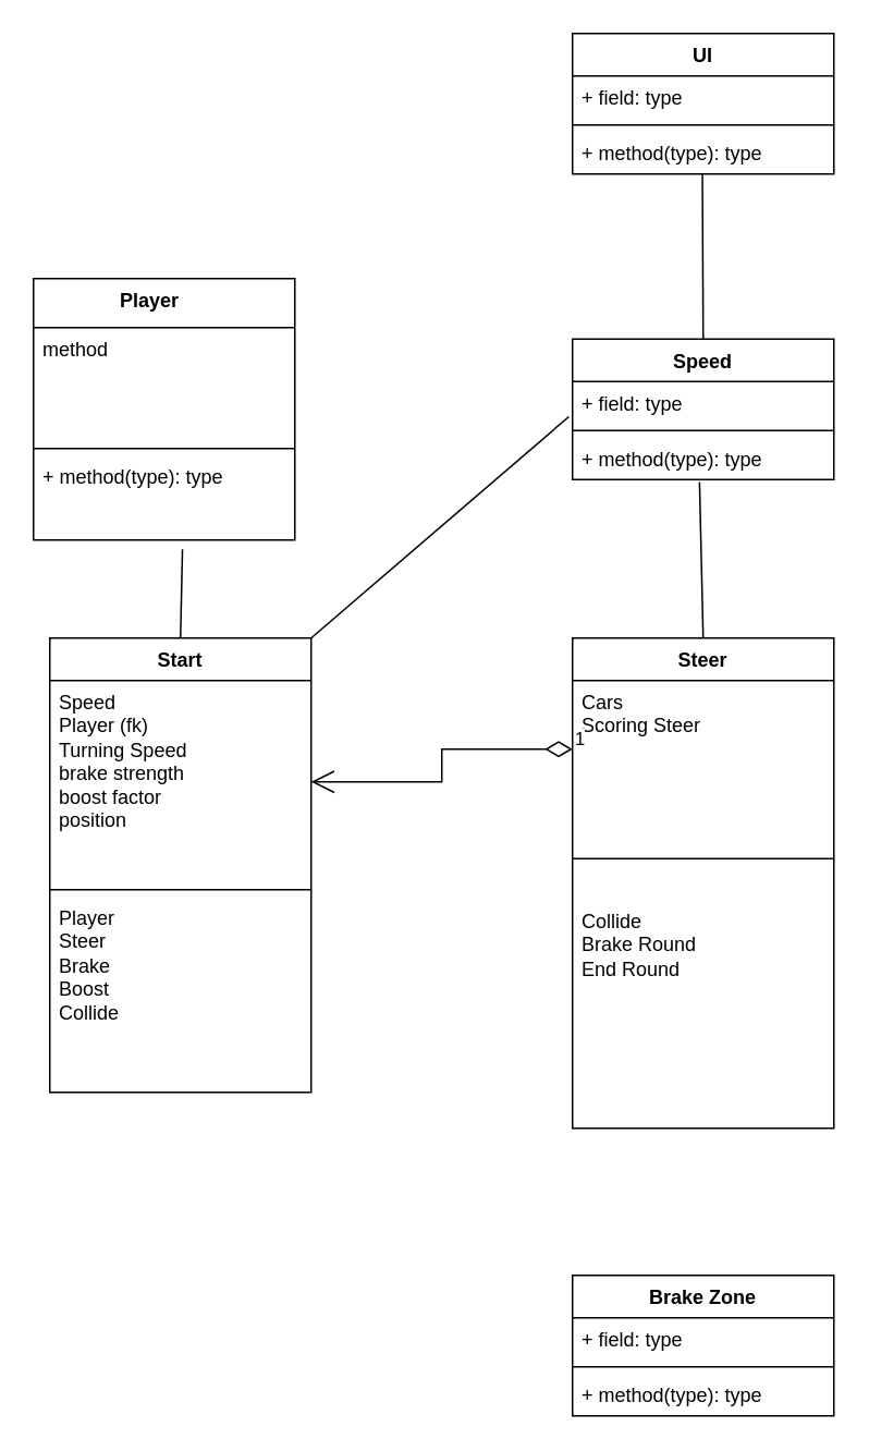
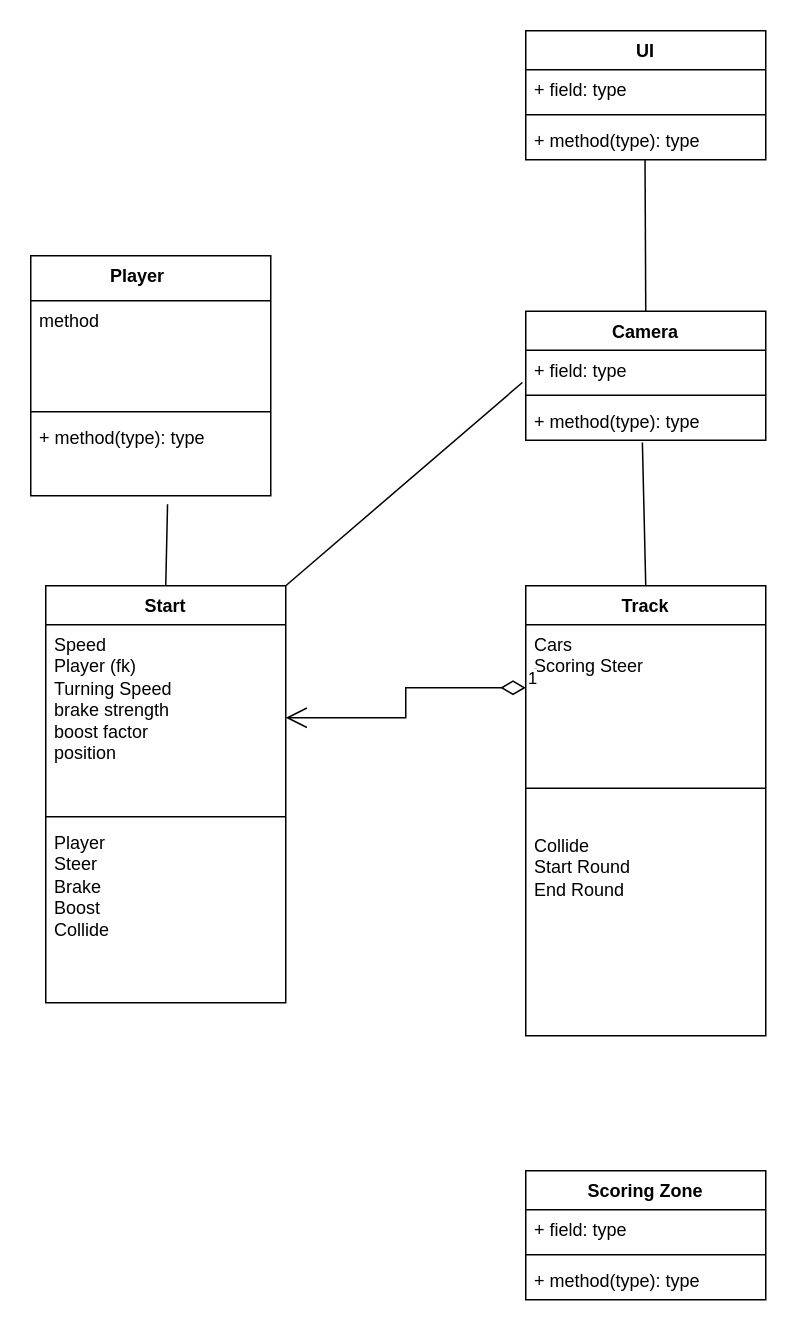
  <mxCell id="0" />
  <mxCell id="1" parent="0" />
  <mxCell id="2" value="Start" style="swimlane;fontStyle=1;align=center;verticalAlign=top;childLayout=stackLayout;horizontal=1;startSize=26;horizontalStack=0;resizeParent=1;resizeParentMax=0;resizeLast=0;collapsible=1;marginBottom=0;whiteSpace=wrap;html=1;" vertex="1" parent="1"><mxGeometry x="30" y="390" width="160" height="278" as="geometry" /></mxCell>
  <mxCell id="3" value="&lt;div&gt;Speed&lt;/div&gt;&lt;div&gt;Player (fk)&lt;/div&gt;&lt;div&gt;Turning Speed&lt;/div&gt;&lt;div&gt;brake strength &lt;br&gt;&lt;/div&gt;&lt;div&gt;boost factor&lt;/div&gt;&lt;div&gt;position&lt;br&gt;&lt;/div&gt;" style="text;strokeColor=none;fillColor=none;align=left;verticalAlign=top;spacingLeft=4;spacingRight=4;overflow=hidden;rotatable=0;points=[[0,0.5],[1,0.5]];portConstraint=eastwest;whiteSpace=wrap;html=1;" vertex="1" parent="2"><mxGeometry y="26" width="160" height="124" as="geometry" /></mxCell>
  <mxCell id="4" value="" style="line;strokeWidth=1;fillColor=none;align=left;verticalAlign=middle;spacingTop=-1;spacingLeft=3;spacingRight=3;rotatable=0;labelPosition=right;points=[];portConstraint=eastwest;strokeColor=inherit;" vertex="1" parent="2"><mxGeometry y="150" width="160" height="8" as="geometry" /></mxCell>
  <mxCell id="5" value="&lt;div&gt;Player&lt;/div&gt;&lt;div&gt;Steer&lt;/div&gt;&lt;div&gt;Brake&lt;/div&gt;&lt;div&gt;Boost&lt;/div&gt;&lt;div&gt;Collide&lt;br&gt;&lt;/div&gt;" style="text;strokeColor=none;fillColor=none;align=left;verticalAlign=top;spacingLeft=4;spacingRight=4;overflow=hidden;rotatable=0;points=[[0,0.5],[1,0.5]];portConstraint=eastwest;whiteSpace=wrap;html=1;" vertex="1" parent="2"><mxGeometry y="158" width="160" height="120" as="geometry" /></mxCell>
- <mxCell id="6" value="Steer" style="swimlane;fontStyle=1;align=center;verticalAlign=top;childLayout=stackLayout;horizontal=1;startSize=26;horizontalStack=0;resizeParent=1;resizeParentMax=0;resizeLast=0;collapsible=1;marginBottom=0;whiteSpace=wrap;html=1;" vertex="1" parent="1"><mxGeometry x="350" y="390" width="160" height="300" as="geometry" /></mxCell>
+ <mxCell id="6" value="Track" style="swimlane;fontStyle=1;align=center;verticalAlign=top;childLayout=stackLayout;horizontal=1;startSize=26;horizontalStack=0;resizeParent=1;resizeParentMax=0;resizeLast=0;collapsible=1;marginBottom=0;whiteSpace=wrap;html=1;" vertex="1" parent="1"><mxGeometry x="350" y="390" width="160" height="300" as="geometry" /></mxCell>
  <mxCell id="7" value="&lt;div&gt;Cars&lt;/div&gt;Scoring Steer" style="text;strokeColor=none;fillColor=none;align=left;verticalAlign=top;spacingLeft=4;spacingRight=4;overflow=hidden;rotatable=0;points=[[0,0.5],[1,0.5]];portConstraint=eastwest;whiteSpace=wrap;html=1;" vertex="1" parent="6"><mxGeometry y="26" width="160" height="84" as="geometry" /></mxCell>
  <mxCell id="8" value="" style="line;strokeWidth=1;fillColor=none;align=left;verticalAlign=middle;spacingTop=-1;spacingLeft=3;spacingRight=3;rotatable=0;labelPosition=right;points=[];portConstraint=eastwest;strokeColor=inherit;" vertex="1" parent="6"><mxGeometry y="110" width="160" height="50" as="geometry" /></mxCell>
- <mxCell id="9" value="&lt;div&gt;Collide&lt;/div&gt;&lt;div&gt;Brake Round&lt;/div&gt;&lt;div&gt;End Round&lt;br&gt;&lt;/div&gt;" style="text;strokeColor=none;fillColor=none;align=left;verticalAlign=top;spacingLeft=4;spacingRight=4;overflow=hidden;rotatable=0;points=[[0,0.5],[1,0.5]];portConstraint=eastwest;whiteSpace=wrap;html=1;" vertex="1" parent="6"><mxGeometry y="160" width="160" height="140" as="geometry" /></mxCell>
+ <mxCell id="9" value="&lt;div&gt;Collide&lt;/div&gt;&lt;div&gt;Start Round&lt;/div&gt;&lt;div&gt;End Round&lt;br&gt;&lt;/div&gt;" style="text;strokeColor=none;fillColor=none;align=left;verticalAlign=top;spacingLeft=4;spacingRight=4;overflow=hidden;rotatable=0;points=[[0,0.5],[1,0.5]];portConstraint=eastwest;whiteSpace=wrap;html=1;" vertex="1" parent="6"><mxGeometry y="160" width="160" height="140" as="geometry" /></mxCell>
  <mxCell id="10" value="1" style="endArrow=open;html=1;endSize=12;startArrow=diamondThin;startSize=14;startFill=0;edgeStyle=orthogonalEdgeStyle;align=left;verticalAlign=bottom;rounded=0;exitX=0;exitY=0.5;exitDx=0;exitDy=0;entryX=1;entryY=0.5;entryDx=0;entryDy=0;" edge="1" parent="1" source="7" target="3"><mxGeometry x="-1" y="3" relative="1" as="geometry"><mxPoint x="190" y="500" as="sourcePoint" /><mxPoint x="350" y="500" as="targetPoint" /></mxGeometry></mxCell>
- <mxCell id="11" value="Brake Zone" style="swimlane;fontStyle=1;align=center;verticalAlign=top;childLayout=stackLayout;horizontal=1;startSize=26;horizontalStack=0;resizeParent=1;resizeParentMax=0;resizeLast=0;collapsible=1;marginBottom=0;whiteSpace=wrap;html=1;" vertex="1" parent="1"><mxGeometry x="350" y="780" width="160" height="86" as="geometry" /></mxCell>
+ <mxCell id="11" value="Scoring Zone" style="swimlane;fontStyle=1;align=center;verticalAlign=top;childLayout=stackLayout;horizontal=1;startSize=26;horizontalStack=0;resizeParent=1;resizeParentMax=0;resizeLast=0;collapsible=1;marginBottom=0;whiteSpace=wrap;html=1;" vertex="1" parent="1"><mxGeometry x="350" y="780" width="160" height="86" as="geometry" /></mxCell>
  <mxCell id="12" value="+ field: type" style="text;strokeColor=none;fillColor=none;align=left;verticalAlign=top;spacingLeft=4;spacingRight=4;overflow=hidden;rotatable=0;points=[[0,0.5],[1,0.5]];portConstraint=eastwest;whiteSpace=wrap;html=1;" vertex="1" parent="11"><mxGeometry y="26" width="160" height="26" as="geometry" /></mxCell>
  <mxCell id="13" value="" style="line;strokeWidth=1;fillColor=none;align=left;verticalAlign=middle;spacingTop=-1;spacingLeft=3;spacingRight=3;rotatable=0;labelPosition=right;points=[];portConstraint=eastwest;strokeColor=inherit;" vertex="1" parent="11"><mxGeometry y="52" width="160" height="8" as="geometry" /></mxCell>
  <mxCell id="14" value="+ method(type): type" style="text;strokeColor=none;fillColor=none;align=left;verticalAlign=top;spacingLeft=4;spacingRight=4;overflow=hidden;rotatable=0;points=[[0,0.5],[1,0.5]];portConstraint=eastwest;whiteSpace=wrap;html=1;" vertex="1" parent="11"><mxGeometry y="60" width="160" height="26" as="geometry" /></mxCell>
  <mxCell id="15" value="Player&lt;span style=&quot;white-space: pre;&quot;&gt;&#09;&lt;/span&gt;" style="swimlane;fontStyle=1;align=center;verticalAlign=top;childLayout=stackLayout;horizontal=1;startSize=30;horizontalStack=0;resizeParent=1;resizeParentMax=0;resizeLast=0;collapsible=1;marginBottom=0;whiteSpace=wrap;html=1;" vertex="1" parent="1"><mxGeometry x="20" y="170" width="160" height="160" as="geometry" /></mxCell>
  <mxCell id="16" value="&lt;div&gt;method&lt;/div&gt;&lt;div&gt;&lt;br&gt;&lt;/div&gt;" style="text;strokeColor=none;fillColor=none;align=left;verticalAlign=top;spacingLeft=4;spacingRight=4;overflow=hidden;rotatable=0;points=[[0,0.5],[1,0.5]];portConstraint=eastwest;whiteSpace=wrap;html=1;" vertex="1" parent="15"><mxGeometry y="30" width="160" height="70" as="geometry" /></mxCell>
  <mxCell id="17" value="" style="line;strokeWidth=1;fillColor=none;align=left;verticalAlign=middle;spacingTop=-1;spacingLeft=3;spacingRight=3;rotatable=0;labelPosition=right;points=[];portConstraint=eastwest;strokeColor=inherit;" vertex="1" parent="15"><mxGeometry y="100" width="160" height="8" as="geometry" /></mxCell>
  <mxCell id="18" value="+ method(type): type" style="text;strokeColor=none;fillColor=none;align=left;verticalAlign=top;spacingLeft=4;spacingRight=4;overflow=hidden;rotatable=0;points=[[0,0.5],[1,0.5]];portConstraint=eastwest;whiteSpace=wrap;html=1;" vertex="1" parent="15"><mxGeometry y="108" width="160" height="52" as="geometry" /></mxCell>
  <mxCell id="19" value="" style="endArrow=none;html=1;rounded=0;entryX=0.57;entryY=1.109;entryDx=0;entryDy=0;entryPerimeter=0;exitX=0.5;exitY=0;exitDx=0;exitDy=0;" edge="1" parent="1" source="2" target="18"><mxGeometry width="50" height="50" relative="1" as="geometry"><mxPoint x="370" y="580" as="sourcePoint" /><mxPoint x="420" y="530" as="targetPoint" /></mxGeometry></mxCell>
  <mxCell id="20" value="UI" style="swimlane;fontStyle=1;align=center;verticalAlign=top;childLayout=stackLayout;horizontal=1;startSize=26;horizontalStack=0;resizeParent=1;resizeParentMax=0;resizeLast=0;collapsible=1;marginBottom=0;whiteSpace=wrap;html=1;" vertex="1" parent="1"><mxGeometry x="350" y="20" width="160" height="86" as="geometry" /></mxCell>
  <mxCell id="21" value="+ field: type" style="text;strokeColor=none;fillColor=none;align=left;verticalAlign=top;spacingLeft=4;spacingRight=4;overflow=hidden;rotatable=0;points=[[0,0.5],[1,0.5]];portConstraint=eastwest;whiteSpace=wrap;html=1;" vertex="1" parent="20"><mxGeometry y="26" width="160" height="26" as="geometry" /></mxCell>
  <mxCell id="22" value="" style="line;strokeWidth=1;fillColor=none;align=left;verticalAlign=middle;spacingTop=-1;spacingLeft=3;spacingRight=3;rotatable=0;labelPosition=right;points=[];portConstraint=eastwest;strokeColor=inherit;" vertex="1" parent="20"><mxGeometry y="52" width="160" height="8" as="geometry" /></mxCell>
  <mxCell id="23" value="+ method(type): type" style="text;strokeColor=none;fillColor=none;align=left;verticalAlign=top;spacingLeft=4;spacingRight=4;overflow=hidden;rotatable=0;points=[[0,0.5],[1,0.5]];portConstraint=eastwest;whiteSpace=wrap;html=1;" vertex="1" parent="20"><mxGeometry y="60" width="160" height="26" as="geometry" /></mxCell>
- <mxCell id="24" value="&lt;div&gt;Speed&lt;/div&gt;&lt;div&gt;&lt;br&gt;&lt;/div&gt;" style="swimlane;fontStyle=1;align=center;verticalAlign=top;childLayout=stackLayout;horizontal=1;startSize=26;horizontalStack=0;resizeParent=1;resizeParentMax=0;resizeLast=0;collapsible=1;marginBottom=0;whiteSpace=wrap;html=1;" vertex="1" parent="1"><mxGeometry x="350" y="207" width="160" height="86" as="geometry" /></mxCell>
+ <mxCell id="24" value="&lt;div&gt;Camera&lt;/div&gt;&lt;div&gt;&lt;br&gt;&lt;/div&gt;" style="swimlane;fontStyle=1;align=center;verticalAlign=top;childLayout=stackLayout;horizontal=1;startSize=26;horizontalStack=0;resizeParent=1;resizeParentMax=0;resizeLast=0;collapsible=1;marginBottom=0;whiteSpace=wrap;html=1;" vertex="1" parent="1"><mxGeometry x="350" y="207" width="160" height="86" as="geometry" /></mxCell>
  <mxCell id="25" value="+ field: type" style="text;strokeColor=none;fillColor=none;align=left;verticalAlign=top;spacingLeft=4;spacingRight=4;overflow=hidden;rotatable=0;points=[[0,0.5],[1,0.5]];portConstraint=eastwest;whiteSpace=wrap;html=1;" vertex="1" parent="24"><mxGeometry y="26" width="160" height="26" as="geometry" /></mxCell>
  <mxCell id="26" value="" style="line;strokeWidth=1;fillColor=none;align=left;verticalAlign=middle;spacingTop=-1;spacingLeft=3;spacingRight=3;rotatable=0;labelPosition=right;points=[];portConstraint=eastwest;strokeColor=inherit;" vertex="1" parent="24"><mxGeometry y="52" width="160" height="8" as="geometry" /></mxCell>
  <mxCell id="27" value="+ method(type): type" style="text;strokeColor=none;fillColor=none;align=left;verticalAlign=top;spacingLeft=4;spacingRight=4;overflow=hidden;rotatable=0;points=[[0,0.5],[1,0.5]];portConstraint=eastwest;whiteSpace=wrap;html=1;" vertex="1" parent="24"><mxGeometry y="60" width="160" height="26" as="geometry" /></mxCell>
  <mxCell id="28" value="" style="endArrow=none;html=1;rounded=0;entryX=0.5;entryY=0;entryDx=0;entryDy=0;exitX=0.486;exitY=1.058;exitDx=0;exitDy=0;exitPerimeter=0;" edge="1" parent="1" source="27" target="6"><mxGeometry width="50" height="50" relative="1" as="geometry"><mxPoint x="370" y="480" as="sourcePoint" /><mxPoint x="420" y="430" as="targetPoint" /></mxGeometry></mxCell>
  <mxCell id="29" value="" style="endArrow=none;html=1;rounded=0;entryX=0.5;entryY=0;entryDx=0;entryDy=0;exitX=0.497;exitY=1.006;exitDx=0;exitDy=0;exitPerimeter=0;" edge="1" parent="1" source="23" target="24"><mxGeometry width="50" height="50" relative="1" as="geometry"><mxPoint x="370" y="480" as="sourcePoint" /><mxPoint x="420" y="430" as="targetPoint" /></mxGeometry></mxCell>
  <mxCell id="30" value="" style="endArrow=none;html=1;rounded=0;entryX=-0.014;entryY=0.827;entryDx=0;entryDy=0;entryPerimeter=0;exitX=1;exitY=0;exitDx=0;exitDy=0;" edge="1" parent="1" source="2" target="25"><mxGeometry width="50" height="50" relative="1" as="geometry"><mxPoint x="370" y="480" as="sourcePoint" /><mxPoint x="420" y="430" as="targetPoint" /></mxGeometry></mxCell>
